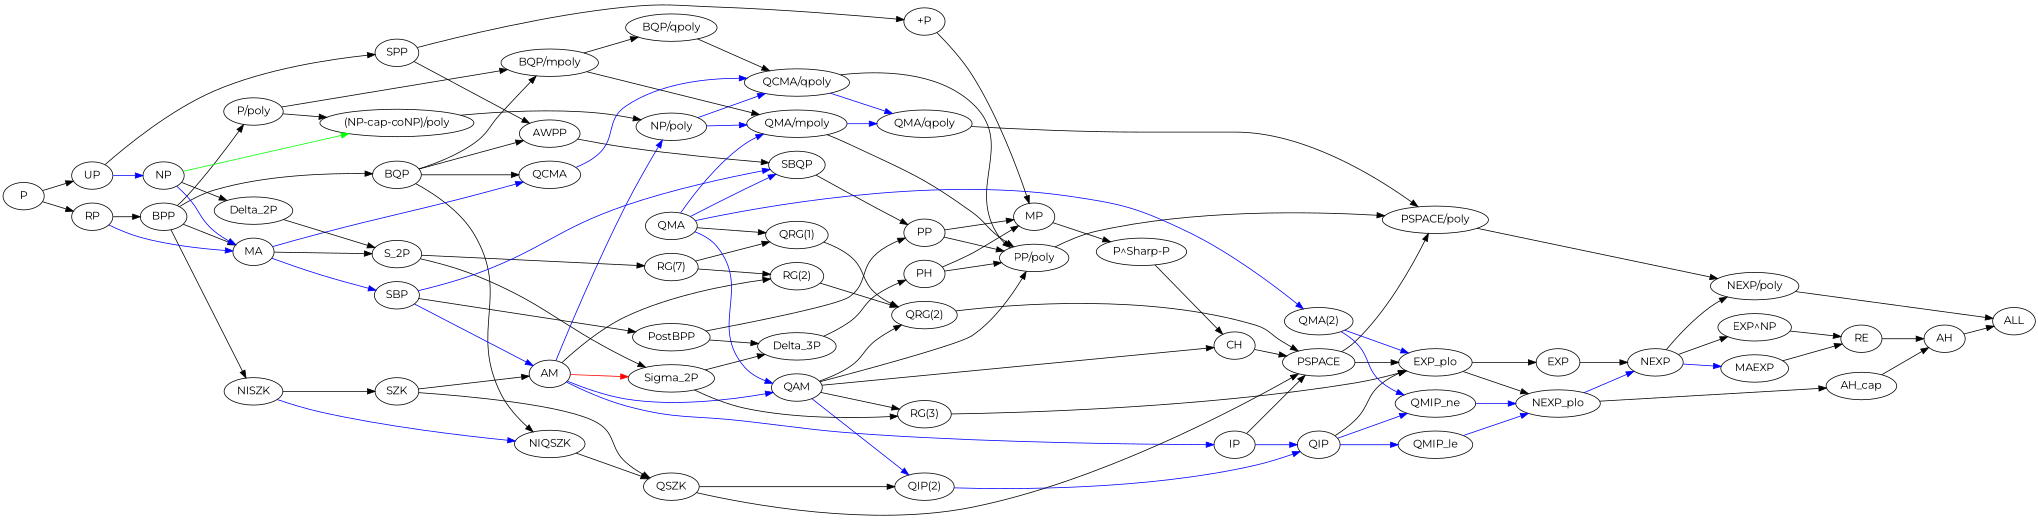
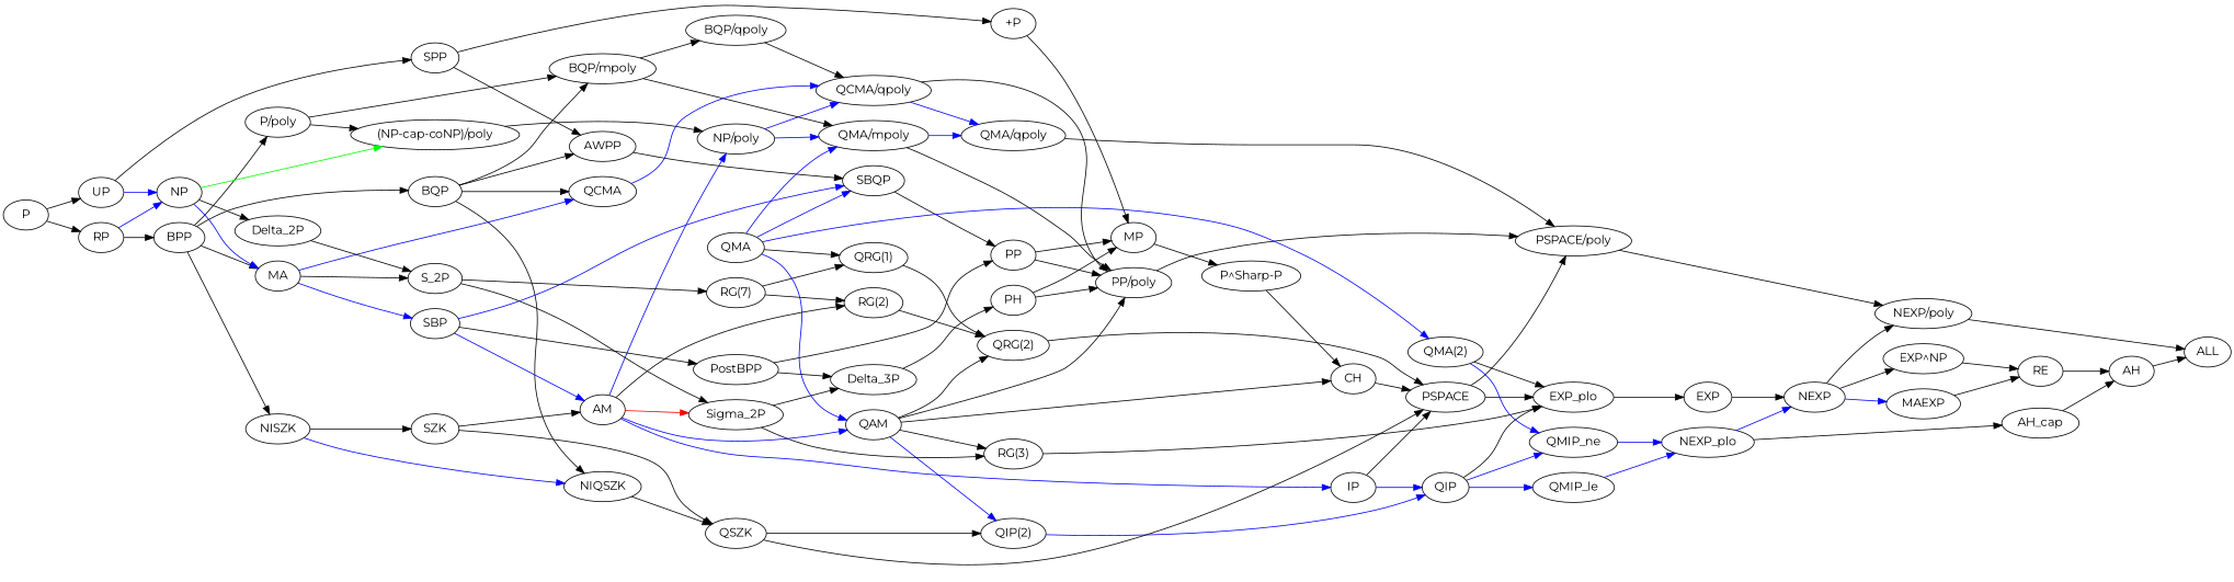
  digraph {
    bgcolor=white
    fontname=Montserrat
    rankdir=LR
    node [color=black fontcolor=black fontname=Montserrat]
    edge [color=black fontname=Montserrat]
    n1 [label="(NP-cap-coNP)/poly"]
    n2 [label="NP/poly"]
    n3 [label="QMA/mpoly"]
    n4 [label="QCMA/qpoly"]
    n5 [label="+P"]
    n6 [label=MP]
    n7 [label="P^Sharp-P"]
    n8 [label=AH]
    n9 [label=ALL]
    n10 [label=AH_cap]
    n11 [label=AM]
    n12 [label=IP]
    n13 [label=QAM]
    n14 [label="RG(2)"]
    n15 [label=Sigma_2P]
    n16 [label=PSPACE]
    n17 [label=QIP]
    n18 [label=CH]
    n19 [label="PP/poly"]
    n20 [label="QIP(2)"]
    n21 [label="QRG(2)"]
    n22 [label="RG(3)"]
    n23 [label=Delta_3P]
    n24 [label=AWPP]
    n25 [label=SBQP]
    n26 [label=PP]
    n27 [label=BPP]
    n28 [label=BQP]
    n29 [label=MA]
    n30 [label=NISZK]
    n31 [label="P/poly"]
    n32 [label="BQP/mpoly"]
    n33 [label=NIQSZK]
    n34 [label=QCMA]
    n35 [label=S_2P]
    n36 [label=SBP]
    n37 [label=SZK]
    n38 [label="BQP/qpoly"]
    n39 [label=QSZK]
    n40 [label="QMA/qpoly"]
    n41 [label=EXP_plo]
    n42 [label="PSPACE/poly"]
    n43 [label=Delta_2P]
    n44 [label="RG(7)"]
    n45 [label=PH]
    n46 [label=EXP]
    n47 [label=NEXP]
    n48 [label="EXP^NP"]
    n49 [label=MAEXP]
    n50 [label="NEXP/poly"]
    n51 [label=RE]
    n52 [label=NEXP_plo]
    n53 [label=QMIP_ne]
    n54 [label=QMIP_le]
    n55 [label=PostBPP]
    n56 [label=NP]
    n57 [label=P]
    n58 [label=RP]
    n59 [label=UP]
    n60 [label=SPP]
    n61 [label=QMA]
    n62 [label="QMA(2)"]
    n63 [label="QRG(1)"]
    n1 -> n2
    n2 -> n3 [color=blue]
    n2 -> n4 [color=blue]
    n3 -> n19
    n3 -> n40 [color=blue]
    n4 -> n19
    n4 -> n40 [color=blue]
    n5 -> n6
    n6 -> n7
    n7 -> n18
    n8 -> n9
    n10 -> n8
    n11 -> n2 [color=blue]
    n11 -> n12 [color=blue]
    n11 -> n13 [color=blue]
    n11 -> n14
    n11 -> n15 [color=red]
    n12 -> n16
    n12 -> n17 [color=blue]
    n13 -> n18
    n13 -> n19
    n13 -> n20 [color=blue]
    n13 -> n21
    n13 -> n22
    n14 -> n21
    n15 -> n22
    n15 -> n23
    n16 -> n41
    n16 -> n42
    n17 -> n41
    n17 -> n53 [color=blue]
    n17 -> n54 [color=blue]
    n18 -> n16
    n19 -> n42
    n20 -> n17 [color=blue]
    n21 -> n16
    n22 -> n41
    n23 -> n45
    n24 -> n25
    n25 -> n26
    n26 -> n6
    n26 -> n19
    n27 -> n28
    n27 -> n29
    n27 -> n30
    n27 -> n31
    n28 -> n24
    n28 -> n32
    n28 -> n33
    n28 -> n34
    n29 -> n34 [color=blue]
    n29 -> n35
    n29 -> n36 [color=blue]
    n30 -> n33 [color=blue]
    n30 -> n37
    n31 -> n1
    n31 -> n32
    n32 -> n3
    n32 -> n38
    n33 -> n39
    n34 -> n4 [color=blue]
    n35 -> n15
    n35 -> n44
    n36 -> n11 [color=blue]
    n36 -> n25 [color=blue]
    n36 -> n55
    n37 -> n11
    n37 -> n39
    n38 -> n4
    n39 -> n16
    n39 -> n20
    n40 -> n42
    n41 -> n46
-   n41 -> n52
    n42 -> n50
    n43 -> n35
    n44 -> n14
    n44 -> n63
    n45 -> n6
    n45 -> n19
    n46 -> n47
    n47 -> n48
    n47 -> n49 [color=blue]
    n47 -> n50
    n48 -> n51
    n49 -> n51
    n50 -> n9
    n51 -> n8
    n52 -> n10
    n52 -> n47 [color=blue]
    n53 -> n52 [color=blue]
    n54 -> n52 [color=blue]
    n55 -> n23
    n55 -> n26
    n56 -> n1 [color=green]
    n56 -> n29 [color=blue]
    n56 -> n43
    n57 -> n58
    n57 -> n59
    n58 -> n27
-   n58 -> n29 [color=blue]
+   n58 -> n56 [color=blue]
    n59 -> n56 [color=blue]
    n59 -> n60
    n60 -> n5
    n60 -> n24
    n61 -> n3 [color=blue]
    n61 -> n13 [color=blue]
    n61 -> n25 [color=blue]
    n61 -> n62 [color=blue]
    n61 -> n63
-   n62 -> n41 [color=blue]
+   n62 -> n41
    n62 -> n53 [color=blue]
    n63 -> n21
  }
